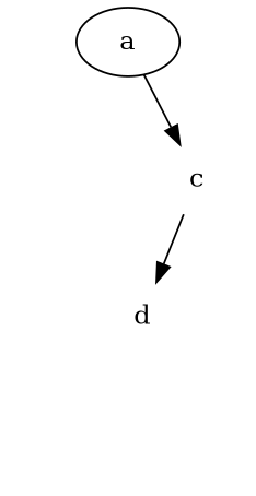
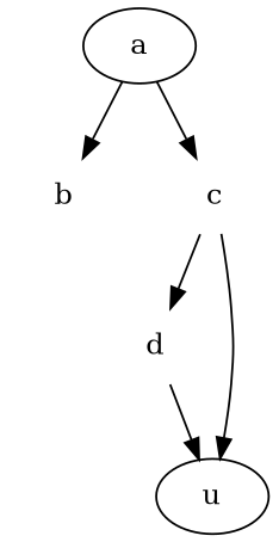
  digraph {
    node [shape=plaintext]
+   b [style=rounded]
    c
    d
+   u [shape=""]
    a [shape=""]
    subgraph sub_1 {
+     b
      c
      d
    }
    c -> d
+   c -> u
+   d -> u
+   a -> b
    a -> c
  }
